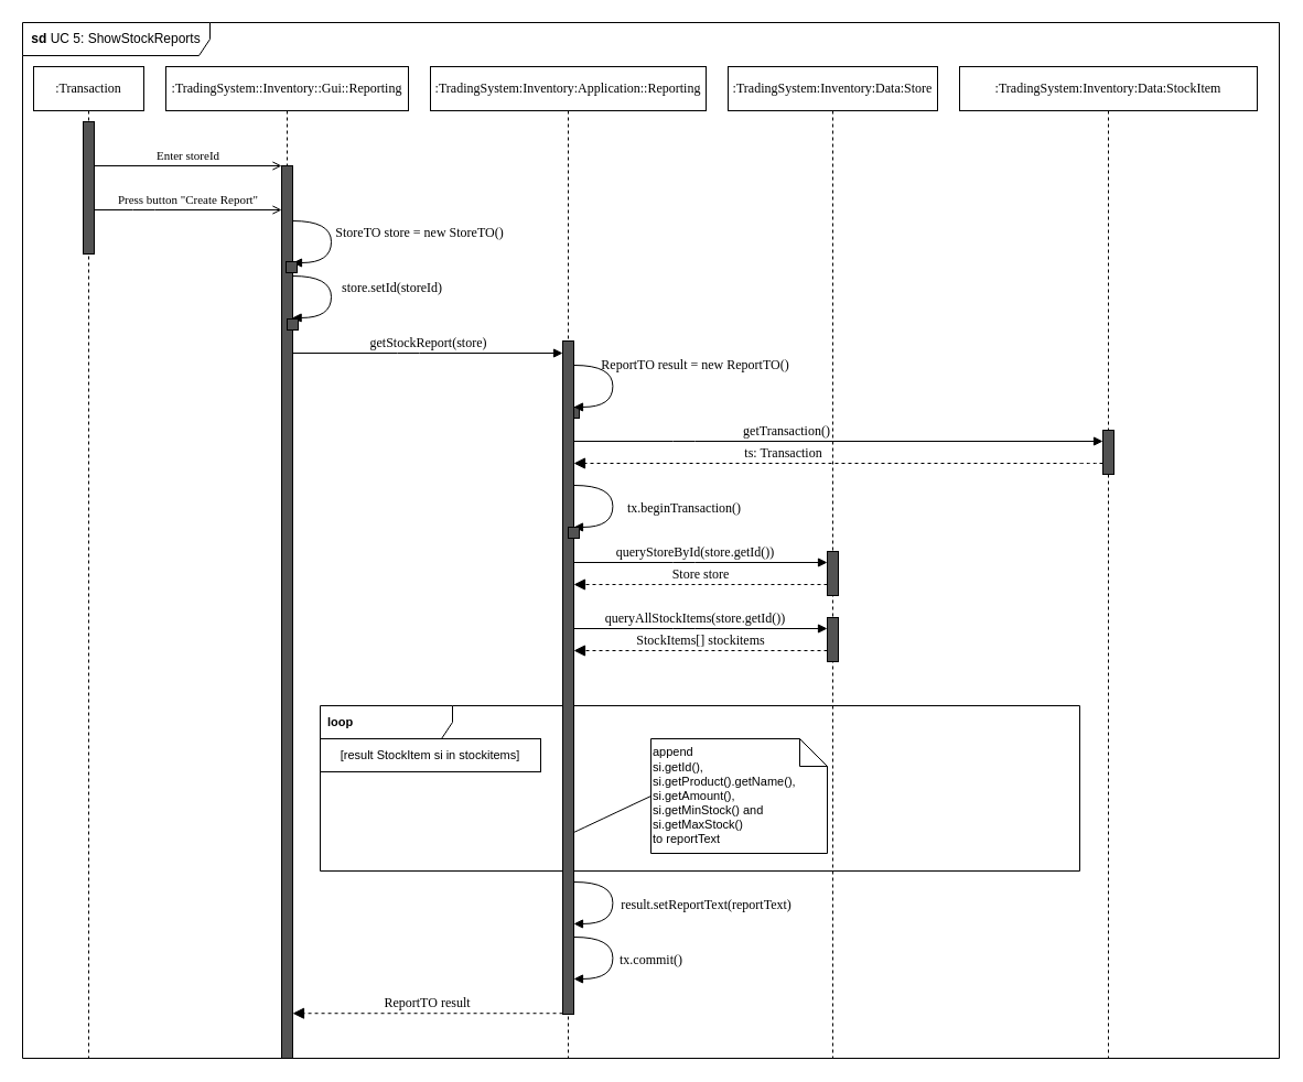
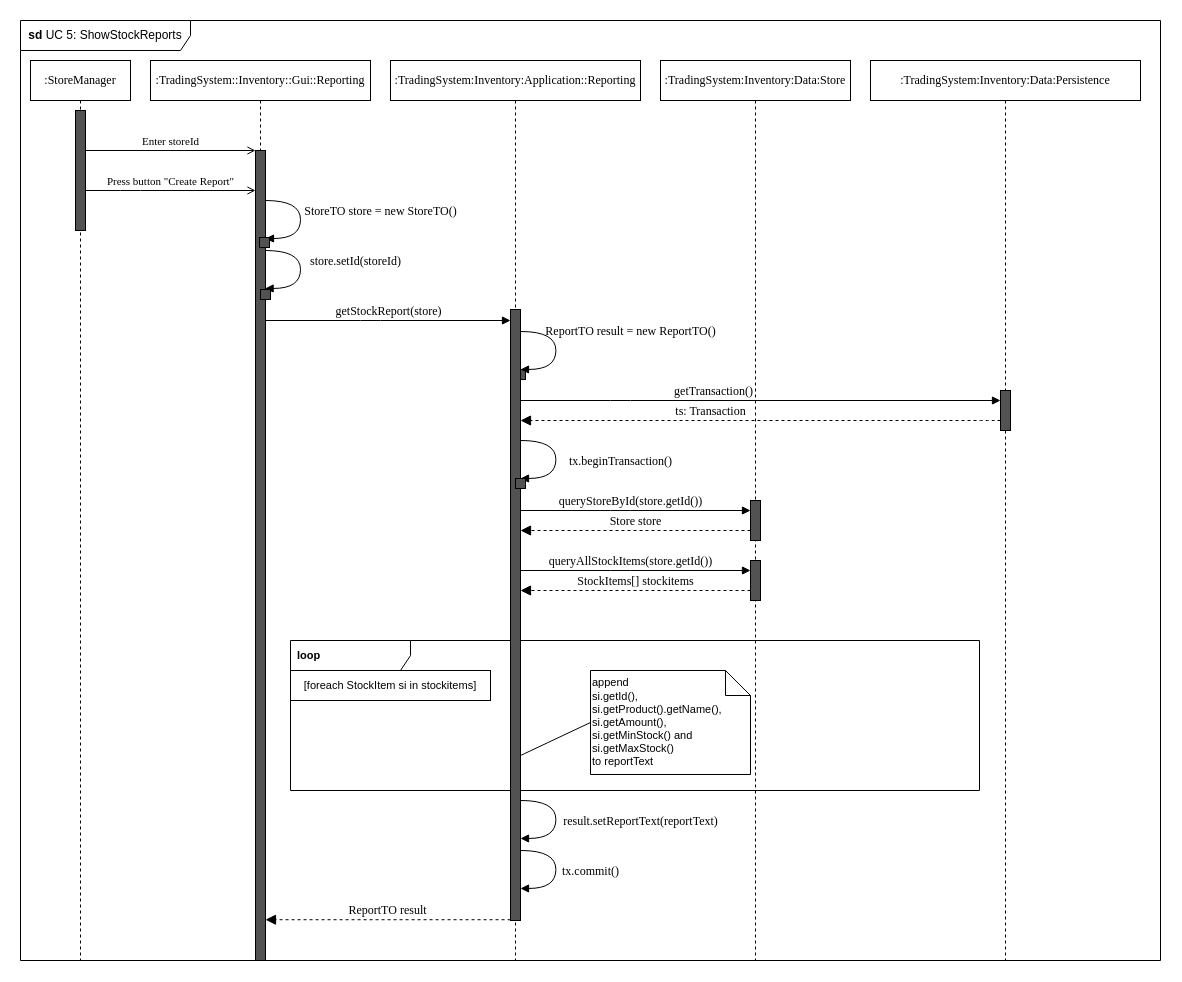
  <mxCell id="0" />
  <mxCell id="1" parent="0" />
  <mxCell id="2" value="&lt;b&gt;sd &lt;/b&gt;UC 5: ShowStockReports" style="shape=umlFrame;whiteSpace=wrap;html=1;rounded=0;width=170;height=30;direction=east;fillColor=default;strokeColor=default;fontColor=default;" parent="1" vertex="1"><mxGeometry x="20" y="20" width="1140" height="940" as="geometry" /></mxCell>
  <mxCell id="3" value=":TradingSystem:Inventory:Application::Reporting" style="shape=umlLifeline;perimeter=lifelinePerimeter;whiteSpace=wrap;html=1;container=0;collapsible=0;recursiveResize=0;outlineConnect=0;rounded=0;shadow=0;comic=0;labelBackgroundColor=none;strokeWidth=1;fontFamily=Verdana;fontSize=12;align=center;direction=east;fillColor=default;strokeColor=default;fontColor=default;" parent="1" vertex="1"><mxGeometry x="390" y="60" width="250" height="900" as="geometry" /></mxCell>
- <mxCell id="4" value=":TradingSystem:Inventory:Data:StockItem" style="shape=umlLifeline;perimeter=lifelinePerimeter;whiteSpace=wrap;html=1;container=1;collapsible=0;recursiveResize=0;outlineConnect=0;rounded=0;shadow=0;comic=0;labelBackgroundColor=none;strokeWidth=1;fontFamily=Verdana;fontSize=12;align=center;direction=east;fillColor=default;strokeColor=default;fontColor=default;" parent="1" vertex="1"><mxGeometry x="870" y="60" width="270" height="900" as="geometry" /></mxCell>
+ <mxCell id="4" value=":TradingSystem:Inventory:Data:Persistence" style="shape=umlLifeline;perimeter=lifelinePerimeter;whiteSpace=wrap;html=1;container=1;collapsible=0;recursiveResize=0;outlineConnect=0;rounded=0;shadow=0;comic=0;labelBackgroundColor=none;strokeWidth=1;fontFamily=Verdana;fontSize=12;align=center;direction=east;fillColor=default;strokeColor=default;fontColor=default;" parent="1" vertex="1"><mxGeometry x="870" y="60" width="270" height="900" as="geometry" /></mxCell>
  <mxCell id="5" value="" style="html=1;points=[];perimeter=orthogonalPerimeter;rounded=0;shadow=0;comic=0;labelBackgroundColor=none;strokeWidth=1;fontFamily=Verdana;fontSize=12;align=center;direction=east;fillColor=#525252;strokeColor=default;fontColor=default;" parent="4" vertex="1"><mxGeometry x="130" y="330" width="10" height="40" as="geometry" /></mxCell>
  <mxCell id="6" value="getStockReport(store)" style="html=1;verticalAlign=bottom;endArrow=block;labelBackgroundColor=none;fontFamily=Verdana;fontSize=12;edgeStyle=elbowEdgeStyle;elbow=vertical;strokeColor=default;fontColor=default;" parent="1" source="27" target="14" edge="1"><mxGeometry relative="1" as="geometry"><mxPoint x="435" y="200" as="sourcePoint" /><Array as="points"><mxPoint x="370" y="320" /><mxPoint x="430" y="300" /><mxPoint x="410" y="280" /><mxPoint x="420" y="270" /><mxPoint x="480" y="230" /><mxPoint x="390" y="200" /></Array></mxGeometry></mxCell>
  <mxCell id="7" value="&lt;font style=&quot;font-size: 11px&quot;&gt;Press button &quot;Create Report&quot;&lt;/font&gt;" style="html=1;verticalAlign=bottom;endArrow=open;labelBackgroundColor=none;fontFamily=Verdana;fontSize=12;strokeColor=default;fontColor=default;endFill=0;" parent="1" source="25" target="27" edge="1"><mxGeometry relative="1" as="geometry"><mxPoint x="440" y="400" as="sourcePoint" /><Array as="points"><mxPoint x="130" y="190" /></Array><mxPoint as="offset" /></mxGeometry></mxCell>
  <mxCell id="8" value="&lt;font style=&quot;font-size: 11px&quot;&gt;Enter storeId&lt;/font&gt;" style="html=1;verticalAlign=bottom;endArrow=open;labelBackgroundColor=none;fontFamily=Verdana;fontSize=12;edgeStyle=elbowEdgeStyle;elbow=vertical;entryX=0;entryY=0;entryDx=0;entryDy=0;strokeColor=default;fontColor=default;endFill=0;" parent="1" source="25" target="27" edge="1"><mxGeometry relative="1" as="geometry"><mxPoint x="150" y="170" as="sourcePoint" /></mxGeometry></mxCell>
  <mxCell id="9" value="StoreTO store = new StoreTO()" style="html=1;verticalAlign=bottom;endArrow=block;labelBackgroundColor=none;fontFamily=Verdana;fontSize=12;elbow=vertical;edgeStyle=orthogonalEdgeStyle;curved=1;strokeColor=default;fontColor=default;" parent="1" edge="1"><mxGeometry x="0.015" y="80" relative="1" as="geometry"><mxPoint x="265" y="200" as="sourcePoint" /><mxPoint x="265" y="238" as="targetPoint" /><Array as="points"><mxPoint x="300" y="200" /><mxPoint x="300" y="238" /></Array><mxPoint as="offset" /></mxGeometry></mxCell>
  <mxCell id="10" value="store.setId(storeId)" style="html=1;verticalAlign=bottom;endArrow=block;labelBackgroundColor=none;fontFamily=Verdana;fontSize=12;elbow=vertical;edgeStyle=orthogonalEdgeStyle;entryX=1;entryY=0.286;entryPerimeter=0;entryDx=0;entryDy=0;fontColor=default;sketch=0;shadow=0;strokeColor=default;curved=1;" parent="1" edge="1"><mxGeometry x="0.012" y="55" relative="1" as="geometry"><mxPoint x="265" y="250" as="sourcePoint" /><mxPoint x="264.62" y="287.95" as="targetPoint" /><Array as="points"><mxPoint x="300" y="250" /><mxPoint x="300" y="288" /></Array><mxPoint as="offset" /></mxGeometry></mxCell>
  <mxCell id="11" value="" style="whiteSpace=wrap;html=1;aspect=fixed;fontSize=11;fontColor=default;strokeColor=default;fillColor=#525252;" parent="1" vertex="1"><mxGeometry x="515" y="369" width="10" height="10" as="geometry" /></mxCell>
  <mxCell id="12" value="ts: Transaction" style="html=1;verticalAlign=bottom;endArrow=block;dashed=1;endSize=8;labelBackgroundColor=none;fontFamily=Verdana;fontSize=12;strokeColor=default;fontColor=default;endFill=1;" parent="1" source="5" target="14" edge="1"><mxGeometry x="0.208" relative="1" as="geometry"><mxPoint x="575" y="420" as="targetPoint" /><mxPoint x="985" y="420" as="sourcePoint" /><Array as="points"><mxPoint x="990" y="420" /></Array><mxPoint as="offset" /></mxGeometry></mxCell>
  <mxCell id="13" value="&lt;b&gt;loop&lt;/b&gt;" style="shape=umlFrame;whiteSpace=wrap;html=1;width=120;height=30;boundedLbl=1;verticalAlign=middle;align=left;spacingLeft=5;fontSize=11;fontColor=default;strokeColor=default;fillColor=default;" parent="1" vertex="1"><mxGeometry x="290" y="640" width="689" height="150" as="geometry" /></mxCell>
  <mxCell id="14" value="" style="html=1;points=[];perimeter=orthogonalPerimeter;rounded=0;shadow=0;comic=0;labelBackgroundColor=none;strokeWidth=1;fontFamily=Verdana;fontSize=12;align=center;direction=east;fillColor=#525252;strokeColor=default;fontColor=default;" parent="1" vertex="1"><mxGeometry x="510" y="309" width="10" height="611" as="geometry" /></mxCell>
  <mxCell id="15" value="ReportTO result = new ReportTO()" style="html=1;verticalAlign=bottom;endArrow=block;labelBackgroundColor=none;fontFamily=Verdana;fontSize=12;elbow=vertical;edgeStyle=orthogonalEdgeStyle;curved=1;entryX=1;entryY=0.286;entryPerimeter=0;entryDx=0;entryDy=0;strokeColor=default;fontColor=default;" parent="1" edge="1"><mxGeometry as="geometry"><mxPoint x="520.38" y="331" as="sourcePoint" /><mxPoint x="520" y="368.95" as="targetPoint" /><Array as="points"><mxPoint x="555.38" y="331" /><mxPoint x="555.38" y="369" /></Array><mxPoint x="110" y="-10" as="offset" /></mxGeometry></mxCell>
  <mxCell id="16" value=":TradingSystem:Inventory:Data:Store" style="shape=umlLifeline;perimeter=lifelinePerimeter;whiteSpace=wrap;html=1;container=1;collapsible=0;recursiveResize=0;outlineConnect=0;rounded=0;shadow=0;comic=0;labelBackgroundColor=none;strokeWidth=1;fontFamily=Verdana;fontSize=12;align=center;direction=east;fillColor=default;strokeColor=default;fontColor=default;" parent="1" vertex="1"><mxGeometry x="660" y="60" width="190" height="900" as="geometry" /></mxCell>
  <mxCell id="17" value="getTransaction()" style="html=1;verticalAlign=bottom;endArrow=block;labelBackgroundColor=none;fontFamily=Verdana;fontSize=12;edgeStyle=elbowEdgeStyle;elbow=vertical;strokeColor=default;fontColor=default;" parent="16" target="5" edge="1"><mxGeometry x="-0.196" relative="1" as="geometry"><mxPoint x="-140" y="340" as="sourcePoint" /><Array as="points"><mxPoint x="-40" y="340" /><mxPoint x="20" y="320" /><mxPoint y="300" /><mxPoint x="10" y="290" /><mxPoint x="70" y="250" /><mxPoint x="-20" y="220" /></Array><mxPoint x="105" y="340" as="targetPoint" /><mxPoint as="offset" /></mxGeometry></mxCell>
  <mxCell id="18" value="" style="html=1;points=[];perimeter=orthogonalPerimeter;rounded=0;shadow=0;comic=0;labelBackgroundColor=none;strokeWidth=1;fontFamily=Verdana;fontSize=12;align=center;direction=east;fillColor=#525252;strokeColor=default;fontColor=default;" parent="16" vertex="1"><mxGeometry x="90" y="440" width="10" height="40" as="geometry" /></mxCell>
  <mxCell id="19" value="queryStoreById(store.getId())" style="html=1;verticalAlign=bottom;endArrow=block;labelBackgroundColor=none;fontFamily=Verdana;fontSize=12;edgeStyle=elbowEdgeStyle;elbow=vertical;strokeColor=default;fontColor=default;" parent="16" edge="1"><mxGeometry x="-0.043" relative="1" as="geometry"><mxPoint x="-140" y="450" as="sourcePoint" /><Array as="points"><mxPoint x="-40" y="450" /><mxPoint x="20" y="430" /><mxPoint y="410" /><mxPoint x="10" y="400" /><mxPoint x="70" y="360" /><mxPoint x="-20" y="330" /></Array><mxPoint x="90" y="450" as="targetPoint" /><mxPoint as="offset" /></mxGeometry></mxCell>
  <mxCell id="20" value="Store store" style="html=1;verticalAlign=bottom;endArrow=block;dashed=1;endSize=8;labelBackgroundColor=none;fontFamily=Verdana;fontSize=12;strokeColor=default;fontColor=default;endFill=1;" parent="16" edge="1"><mxGeometry relative="1" as="geometry"><mxPoint x="-140" y="470" as="targetPoint" /><mxPoint x="90" y="470" as="sourcePoint" /></mxGeometry></mxCell>
  <mxCell id="21" value="" style="html=1;points=[];perimeter=orthogonalPerimeter;rounded=0;shadow=0;comic=0;labelBackgroundColor=none;strokeWidth=1;fontFamily=Verdana;fontSize=12;align=center;direction=east;fillColor=#525252;strokeColor=default;fontColor=default;" parent="16" vertex="1"><mxGeometry x="90" y="500" width="10" height="40" as="geometry" /></mxCell>
  <mxCell id="22" value="queryAllStockItems(store.getId())" style="html=1;verticalAlign=bottom;endArrow=block;labelBackgroundColor=none;fontFamily=Verdana;fontSize=12;edgeStyle=elbowEdgeStyle;elbow=vertical;strokeColor=default;fontColor=default;" parent="16" edge="1"><mxGeometry x="-0.043" relative="1" as="geometry"><mxPoint x="-140" y="510" as="sourcePoint" /><Array as="points"><mxPoint x="-40" y="510" /><mxPoint x="20" y="490" /><mxPoint y="470" /><mxPoint x="10" y="460" /><mxPoint x="70" y="420" /><mxPoint x="-20" y="390" /></Array><mxPoint x="90" y="510" as="targetPoint" /><mxPoint as="offset" /></mxGeometry></mxCell>
  <mxCell id="23" value="StockItems[] stockitems" style="html=1;verticalAlign=bottom;endArrow=block;dashed=1;endSize=8;labelBackgroundColor=none;fontFamily=Verdana;fontSize=12;strokeColor=default;fontColor=default;endFill=1;" parent="16" edge="1"><mxGeometry relative="1" as="geometry"><mxPoint x="-140" y="530" as="targetPoint" /><mxPoint x="90" y="530" as="sourcePoint" /></mxGeometry></mxCell>
- <mxCell id="24" value=":Transaction" style="shape=umlLifeline;perimeter=lifelinePerimeter;whiteSpace=wrap;html=1;container=1;collapsible=0;recursiveResize=0;outlineConnect=0;rounded=0;shadow=0;comic=0;labelBackgroundColor=none;strokeWidth=1;fontFamily=Verdana;fontSize=12;align=center;direction=east;fillColor=default;strokeColor=default;fontColor=default;" parent="1" vertex="1"><mxGeometry x="30" y="60" width="100" height="900" as="geometry" /></mxCell>
+ <mxCell id="24" value=":StoreManager" style="shape=umlLifeline;perimeter=lifelinePerimeter;whiteSpace=wrap;html=1;container=1;collapsible=0;recursiveResize=0;outlineConnect=0;rounded=0;shadow=0;comic=0;labelBackgroundColor=none;strokeWidth=1;fontFamily=Verdana;fontSize=12;align=center;direction=east;fillColor=default;strokeColor=default;fontColor=default;" parent="1" vertex="1"><mxGeometry x="30" y="60" width="100" height="900" as="geometry" /></mxCell>
  <mxCell id="25" value="" style="html=1;points=[];perimeter=orthogonalPerimeter;rounded=0;shadow=0;comic=0;labelBackgroundColor=none;strokeWidth=1;fontFamily=Verdana;fontSize=12;align=center;direction=east;fillColor=#525252;strokeColor=default;fontColor=default;" parent="24" vertex="1"><mxGeometry x="45" y="50" width="10" height="120" as="geometry" /></mxCell>
  <mxCell id="26" value=":TradingSystem::Inventory::Gui::Reporting" style="shape=umlLifeline;perimeter=lifelinePerimeter;whiteSpace=wrap;html=1;container=1;collapsible=0;recursiveResize=0;outlineConnect=0;rounded=0;shadow=0;comic=0;labelBackgroundColor=none;strokeWidth=1;fontFamily=Verdana;fontSize=12;align=center;direction=east;fillColor=default;strokeColor=default;fontColor=default;" parent="1" vertex="1"><mxGeometry x="150" y="60" width="220" height="900" as="geometry" /></mxCell>
  <mxCell id="27" value="" style="html=1;points=[];perimeter=orthogonalPerimeter;rounded=0;shadow=0;comic=0;labelBackgroundColor=none;strokeWidth=1;fontFamily=Verdana;fontSize=12;align=center;direction=east;fillColor=#525252;strokeColor=default;fontColor=default;" parent="26" vertex="1"><mxGeometry x="105" y="90" width="10" height="810" as="geometry" /></mxCell>
  <mxCell id="28" value="" style="whiteSpace=wrap;html=1;aspect=fixed;fontSize=11;fontColor=default;strokeColor=default;fillColor=#525252;" parent="26" vertex="1"><mxGeometry x="110" y="229" width="10" height="10" as="geometry" /></mxCell>
  <mxCell id="29" value="" style="whiteSpace=wrap;html=1;aspect=fixed;fontSize=11;fontColor=default;strokeColor=default;fillColor=#525252;" parent="26" vertex="1"><mxGeometry x="109" y="177" width="10" height="10" as="geometry" /></mxCell>
  <mxCell id="30" value="tx.beginTransaction()" style="html=1;verticalAlign=bottom;endArrow=block;labelBackgroundColor=none;fontFamily=Verdana;fontSize=12;elbow=vertical;edgeStyle=orthogonalEdgeStyle;curved=1;entryX=1;entryY=0.286;entryPerimeter=0;entryDx=0;entryDy=0;strokeColor=default;fontColor=default;" parent="1" edge="1"><mxGeometry as="geometry"><mxPoint x="520.38" y="440" as="sourcePoint" /><mxPoint x="520" y="477.95" as="targetPoint" /><Array as="points"><mxPoint x="555.38" y="440" /><mxPoint x="555.38" y="478" /></Array><mxPoint x="100" y="11" as="offset" /></mxGeometry></mxCell>
  <mxCell id="31" value="" style="whiteSpace=wrap;html=1;aspect=fixed;fontSize=11;fontColor=default;strokeColor=default;fillColor=#525252;" parent="1" vertex="1"><mxGeometry x="515" y="478" width="10" height="10" as="geometry" /></mxCell>
- <mxCell id="32" value="[result StockItem si in stockitems]" style="text;html=1;strokeColor=default;fillColor=default;align=center;verticalAlign=middle;whiteSpace=wrap;rounded=0;fontSize=11;fontColor=default;" parent="1" vertex="1"><mxGeometry x="290" y="670" width="200" height="30" as="geometry" /></mxCell>
+ <mxCell id="32" value="[foreach StockItem si in stockitems]" style="text;html=1;strokeColor=default;fillColor=default;align=center;verticalAlign=middle;whiteSpace=wrap;rounded=0;fontSize=11;fontColor=default;" parent="1" vertex="1"><mxGeometry x="290" y="670" width="200" height="30" as="geometry" /></mxCell>
  <mxCell id="33" value="append&lt;br&gt;si.getId(),&lt;br&gt;&lt;div&gt;&lt;span&gt;si.getProduct().getName(),&lt;/span&gt;&lt;/div&gt;si.getAmount(),&lt;br&gt;si.getMinStock() and&lt;br&gt;si.getMaxStock() &lt;br&gt;to reportText" style="shape=note2;boundedLbl=1;whiteSpace=wrap;html=1;size=25;verticalAlign=middle;align=left;fontSize=11;fontColor=default;strokeColor=default;fillColor=default;" parent="1" vertex="1"><mxGeometry x="590" y="670" width="160" height="104" as="geometry" /></mxCell>
  <mxCell id="34" value="" style="endArrow=none;html=1;shadow=0;labelBackgroundColor=default;sketch=0;fontSize=11;fontColor=default;strokeColor=default;fillColor=default;curved=1;entryX=0;entryY=0.5;entryDx=0;entryDy=0;entryPerimeter=0;exitX=0.997;exitY=0.73;exitDx=0;exitDy=0;exitPerimeter=0;" parent="1" source="14" target="33" edge="1"><mxGeometry width="50" height="50" relative="1" as="geometry"><mxPoint x="540" y="760" as="sourcePoint" /><mxPoint x="590" y="710" as="targetPoint" /></mxGeometry></mxCell>
  <mxCell id="35" value="result.setReportText(reportText)" style="html=1;verticalAlign=bottom;endArrow=block;labelBackgroundColor=none;fontFamily=Verdana;fontSize=12;elbow=vertical;edgeStyle=orthogonalEdgeStyle;curved=1;entryX=1;entryY=0.286;entryPerimeter=0;entryDx=0;entryDy=0;strokeColor=default;fontColor=default;" parent="1" edge="1"><mxGeometry as="geometry"><mxPoint x="520.38" y="800" as="sourcePoint" /><mxPoint x="520" y="837.95" as="targetPoint" /><Array as="points"><mxPoint x="555.38" y="800" /><mxPoint x="555.38" y="838" /></Array><mxPoint x="120" y="11" as="offset" /></mxGeometry></mxCell>
  <mxCell id="36" value="tx.commit()" style="html=1;verticalAlign=bottom;endArrow=block;labelBackgroundColor=none;fontFamily=Verdana;fontSize=12;elbow=vertical;edgeStyle=orthogonalEdgeStyle;curved=1;entryX=1;entryY=0.286;entryPerimeter=0;entryDx=0;entryDy=0;strokeColor=default;fontColor=default;" parent="1" edge="1"><mxGeometry as="geometry"><mxPoint x="520.38" y="850" as="sourcePoint" /><mxPoint x="520" y="887.95" as="targetPoint" /><Array as="points"><mxPoint x="555.38" y="850" /><mxPoint x="555.38" y="888" /></Array><mxPoint x="70" y="11" as="offset" /></mxGeometry></mxCell>
  <mxCell id="37" value="ReportTO result" style="html=1;verticalAlign=bottom;endArrow=block;dashed=1;endSize=8;labelBackgroundColor=none;fontFamily=Verdana;fontSize=12;strokeColor=default;fontColor=default;exitX=0.007;exitY=0.948;exitDx=0;exitDy=0;exitPerimeter=0;endFill=1;" parent="1" edge="1"><mxGeometry relative="1" as="geometry"><mxPoint x="265" y="919.228" as="targetPoint" /><mxPoint x="510.07" y="919.228" as="sourcePoint" /></mxGeometry></mxCell>
